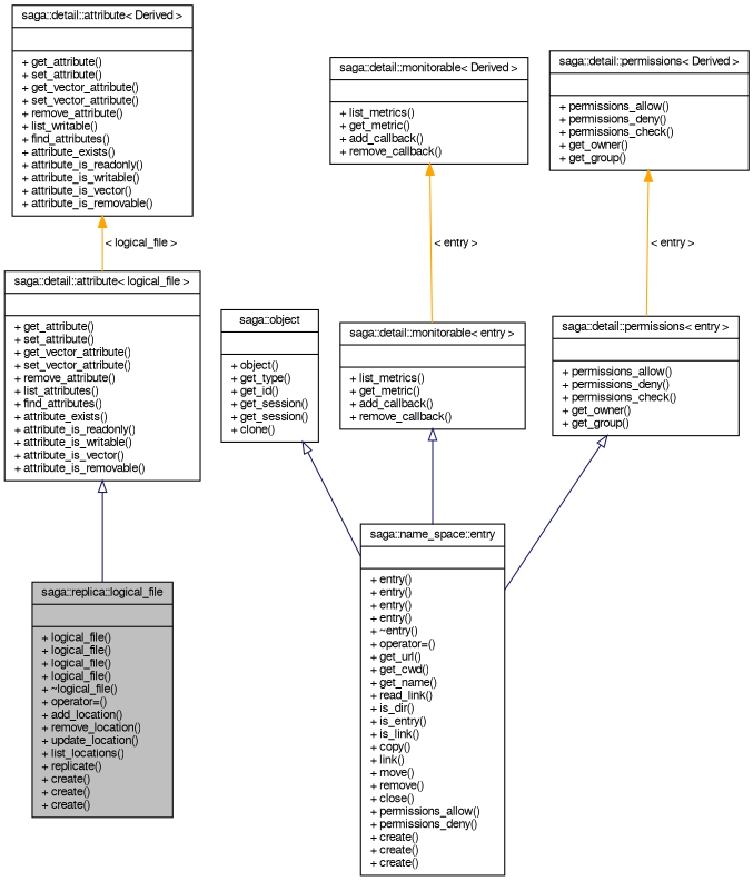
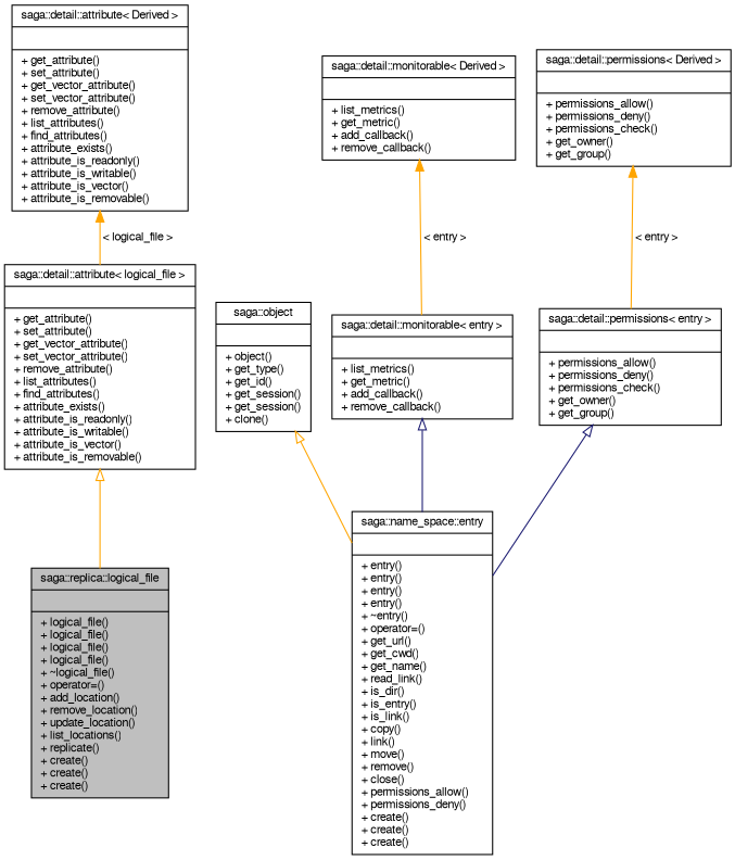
  digraph {
    node [color=black fontname=FreeSans fontsize=10 shape=record]
    edge [arrowtail=onormal color=midnightblue dir=back fontname=FreeSans fontsize=10 labelfontname=FreeSans labelfontsize=10 style=solid]
    n1 [fillcolor=grey75 fontcolor=black height=0.2 label="{saga::replica::logical_file\n||+ logical_file()\l+ logical_file()\l+ logical_file()\l+ logical_file()\l+ ~logical_file()\l+ operator=()\l+ add_location()\l+ remove_location()\l+ update_location()\l+ list_locations()\l+ replicate()\l+ create()\l+ create()\l+ create()\l}" style=filled width=0.4]
    n2 [height=0.2 label="{saga::name_space::entry\n||+ entry()\l+ entry()\l+ entry()\l+ entry()\l+ ~entry()\l+ operator=()\l+ get_url()\l+ get_cwd()\l+ get_name()\l+ read_link()\l+ is_dir()\l+ is_entry()\l+ is_link()\l+ copy()\l+ link()\l+ move()\l+ remove()\l+ close()\l+ permissions_allow()\l+ permissions_deny()\l+ create()\l+ create()\l+ create()\l}" width=0.4]
    n3 [height=0.2 label="{saga::object\n||+ object()\l+ get_type()\l+ get_id()\l+ get_session()\l+ get_session()\l+ clone()\l}" width=0.4]
    n4 [height=0.2 label="{saga::detail::monitorable\< entry \>\n||+ list_metrics()\l+ get_metric()\l+ add_callback()\l+ remove_callback()\l}" width=0.4]
    n5 [height=0.2 label="{saga::detail::monitorable\< Derived \>\n||+ list_metrics()\l+ get_metric()\l+ add_callback()\l+ remove_callback()\l}" width=0.4]
    n6 [height=0.2 label="{saga::detail::permissions\< entry \>\n||+ permissions_allow()\l+ permissions_deny()\l+ permissions_check()\l+ get_owner()\l+ get_group()\l}" width=0.4]
    n7 [height=0.2 label="{saga::detail::permissions\< Derived \>\n||+ permissions_allow()\l+ permissions_deny()\l+ permissions_check()\l+ get_owner()\l+ get_group()\l}" width=0.4]
    n8 [height=0.2 label="{saga::detail::attribute\< logical_file \>\n||+ get_attribute()\l+ set_attribute()\l+ get_vector_attribute()\l+ set_vector_attribute()\l+ remove_attribute()\l+ list_attributes()\l+ find_attributes()\l+ attribute_exists()\l+ attribute_is_readonly()\l+ attribute_is_writable()\l+ attribute_is_vector()\l+ attribute_is_removable()\l}" width=0.4]
-   n9 [height=0.2 label="{saga::detail::attribute\< Derived \>\n||+ get_attribute()\l+ set_attribute()\l+ get_vector_attribute()\l+ set_vector_attribute()\l+ remove_attribute()\l+ list_writable()\l+ find_attributes()\l+ attribute_exists()\l+ attribute_is_readonly()\l+ attribute_is_writable()\l+ attribute_is_vector()\l+ attribute_is_removable()\l}" width=0.4]
-   n3 -> n2
+   n9 [height=0.2 label="{saga::detail::attribute\< Derived \>\n||+ get_attribute()\l+ set_attribute()\l+ get_vector_attribute()\l+ set_vector_attribute()\l+ remove_attribute()\l+ list_attributes()\l+ find_attributes()\l+ attribute_exists()\l+ attribute_is_readonly()\l+ attribute_is_writable()\l+ attribute_is_vector()\l+ attribute_is_removable()\l}" width=0.4]
+   n3 -> n2 [color=orange]
    n4 -> n2
    n5 -> n4 [color=orange label=" \< entry \>" arrowtail=""]
    n6 -> n2
    n7 -> n6 [color=orange label=" \< entry \>" arrowtail=""]
-   n8 -> n1
+   n8 -> n1 [color=orange]
    n9 -> n8 [color=orange label=" \< logical_file \>" arrowtail=""]
  }
